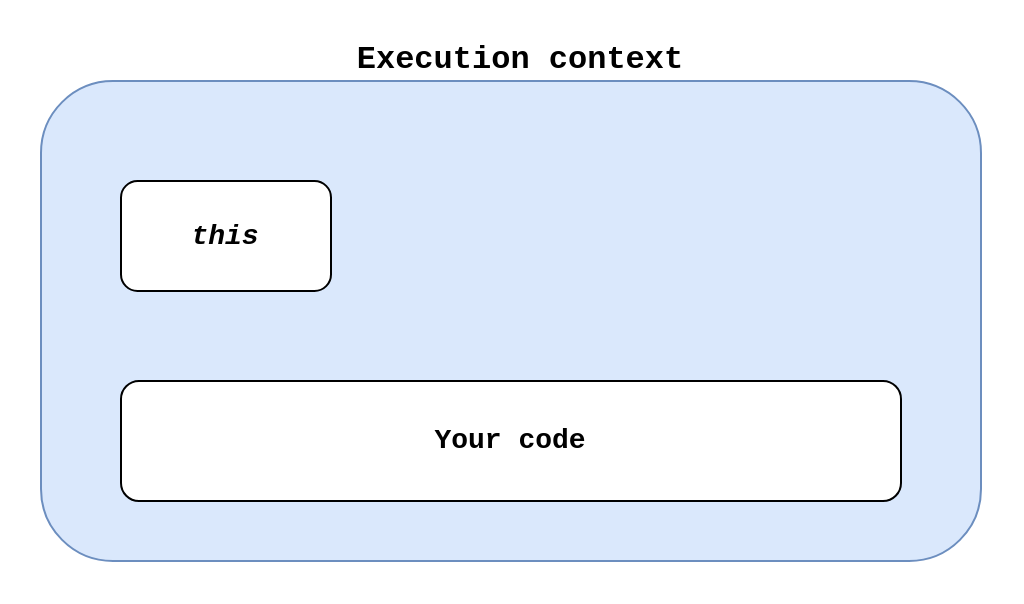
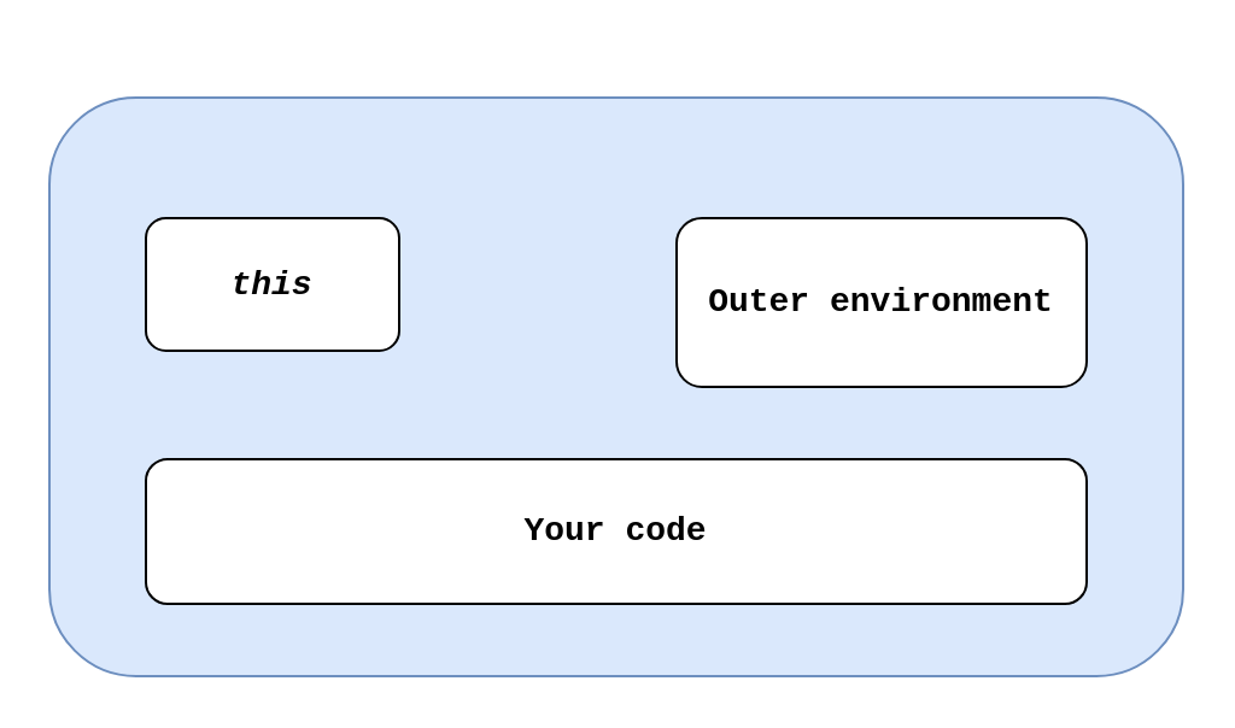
  <mxCell id="0" />
  <mxCell id="1" parent="0" />
  <mxCell id="2" value="" style="rounded=1;whiteSpace=wrap;html=1;fillColor=#dae8fc;fontFamily=Courier New;fontStyle=1;fontSize=14;strokeColor=#6c8ebf;" vertex="1" parent="1"><mxGeometry x="20" y="40" width="470" height="240" as="geometry" /></mxCell>
  <mxCell id="3" value="this" style="rounded=1;whiteSpace=wrap;html=1;fontStyle=3;fontFamily=Courier New;fontSize=14;" vertex="1" parent="1"><mxGeometry x="60" y="90" width="105" height="55" as="geometry" /></mxCell>
  <mxCell id="4" value="Your code" style="rounded=1;whiteSpace=wrap;html=1;fontFamily=Courier New;fontStyle=1;fontSize=14;" vertex="1" parent="1"><mxGeometry x="60" y="190" width="390" height="60" as="geometry" /></mxCell>
- <mxCell id="5" value="Execution context" style="text;html=1;strokeColor=none;fillColor=none;align=center;verticalAlign=middle;whiteSpace=wrap;rounded=0;fontFamily=Courier New;fontSize=16;fontStyle=1" vertex="1" parent="1"><mxGeometry x="30" y="20" width="460" height="20" as="geometry" /></mxCell>
+ <mxCell id="6" value="&lt;span style=&quot;font-style: normal&quot;&gt;Outer environment&lt;/span&gt;" style="rounded=1;whiteSpace=wrap;html=1;fontStyle=3;fontFamily=Courier New;fontSize=14;" vertex="1" parent="1"><mxGeometry x="280" y="90" width="170" height="70" as="geometry" /></mxCell>
